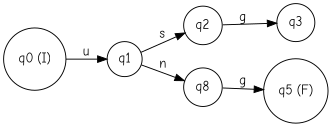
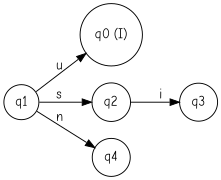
  digraph {
    fontname="Comic Neue"
    rankdir=LR
    node [fontname="Comic Neue" shape=circle]
    edge [fontname="Comic Neue"]
    n1 [label="q0 (I)"]
    n2 [label=q1]
    n3 [label=q2]
-   n4 [label=q8]
+   n4 [label=q4]
    n5 [label=q3]
-   n6 [label="q5 (F)"]
-   n1 -> n2 [label=u]
+   n2 -> n1 [label=u]
    n2 -> n3 [label=s]
    n2 -> n4 [label=n]
-   n3 -> n5 [label=g]
-   n4 -> n6 [label=g]
+   n3 -> n5 [label=i]
  }
